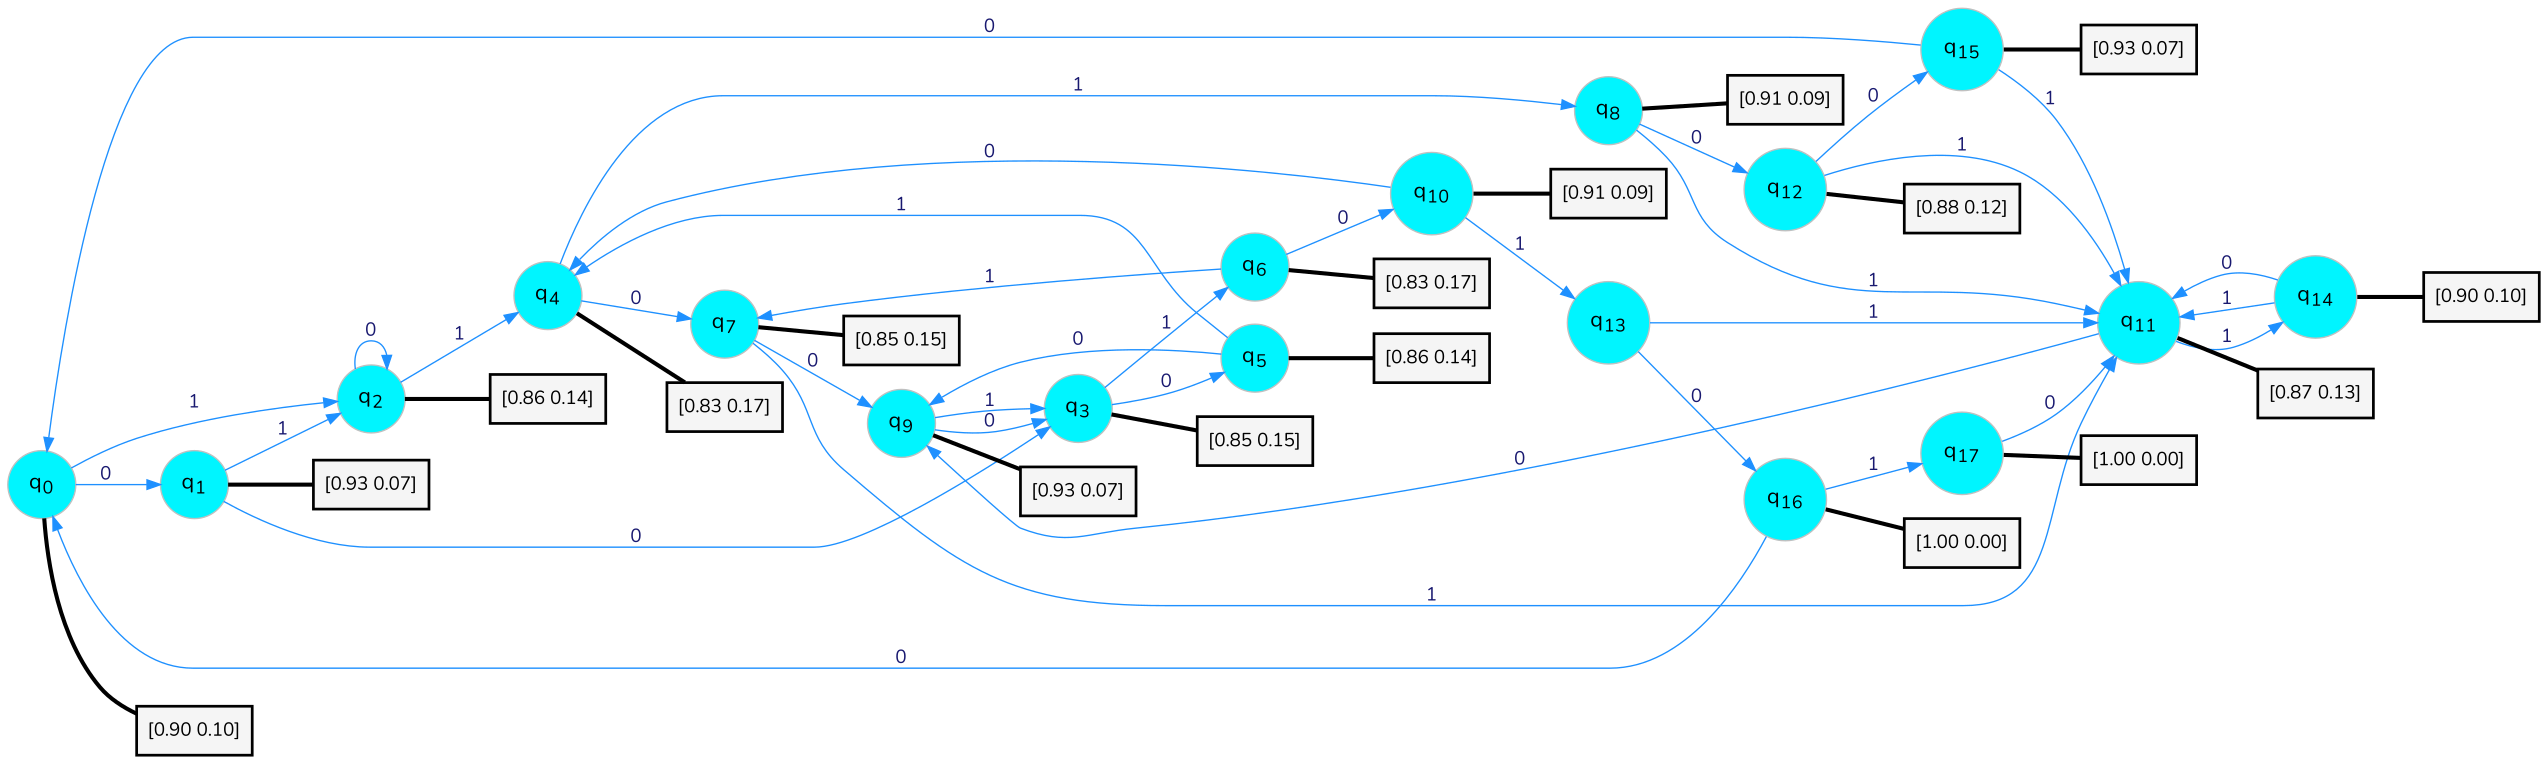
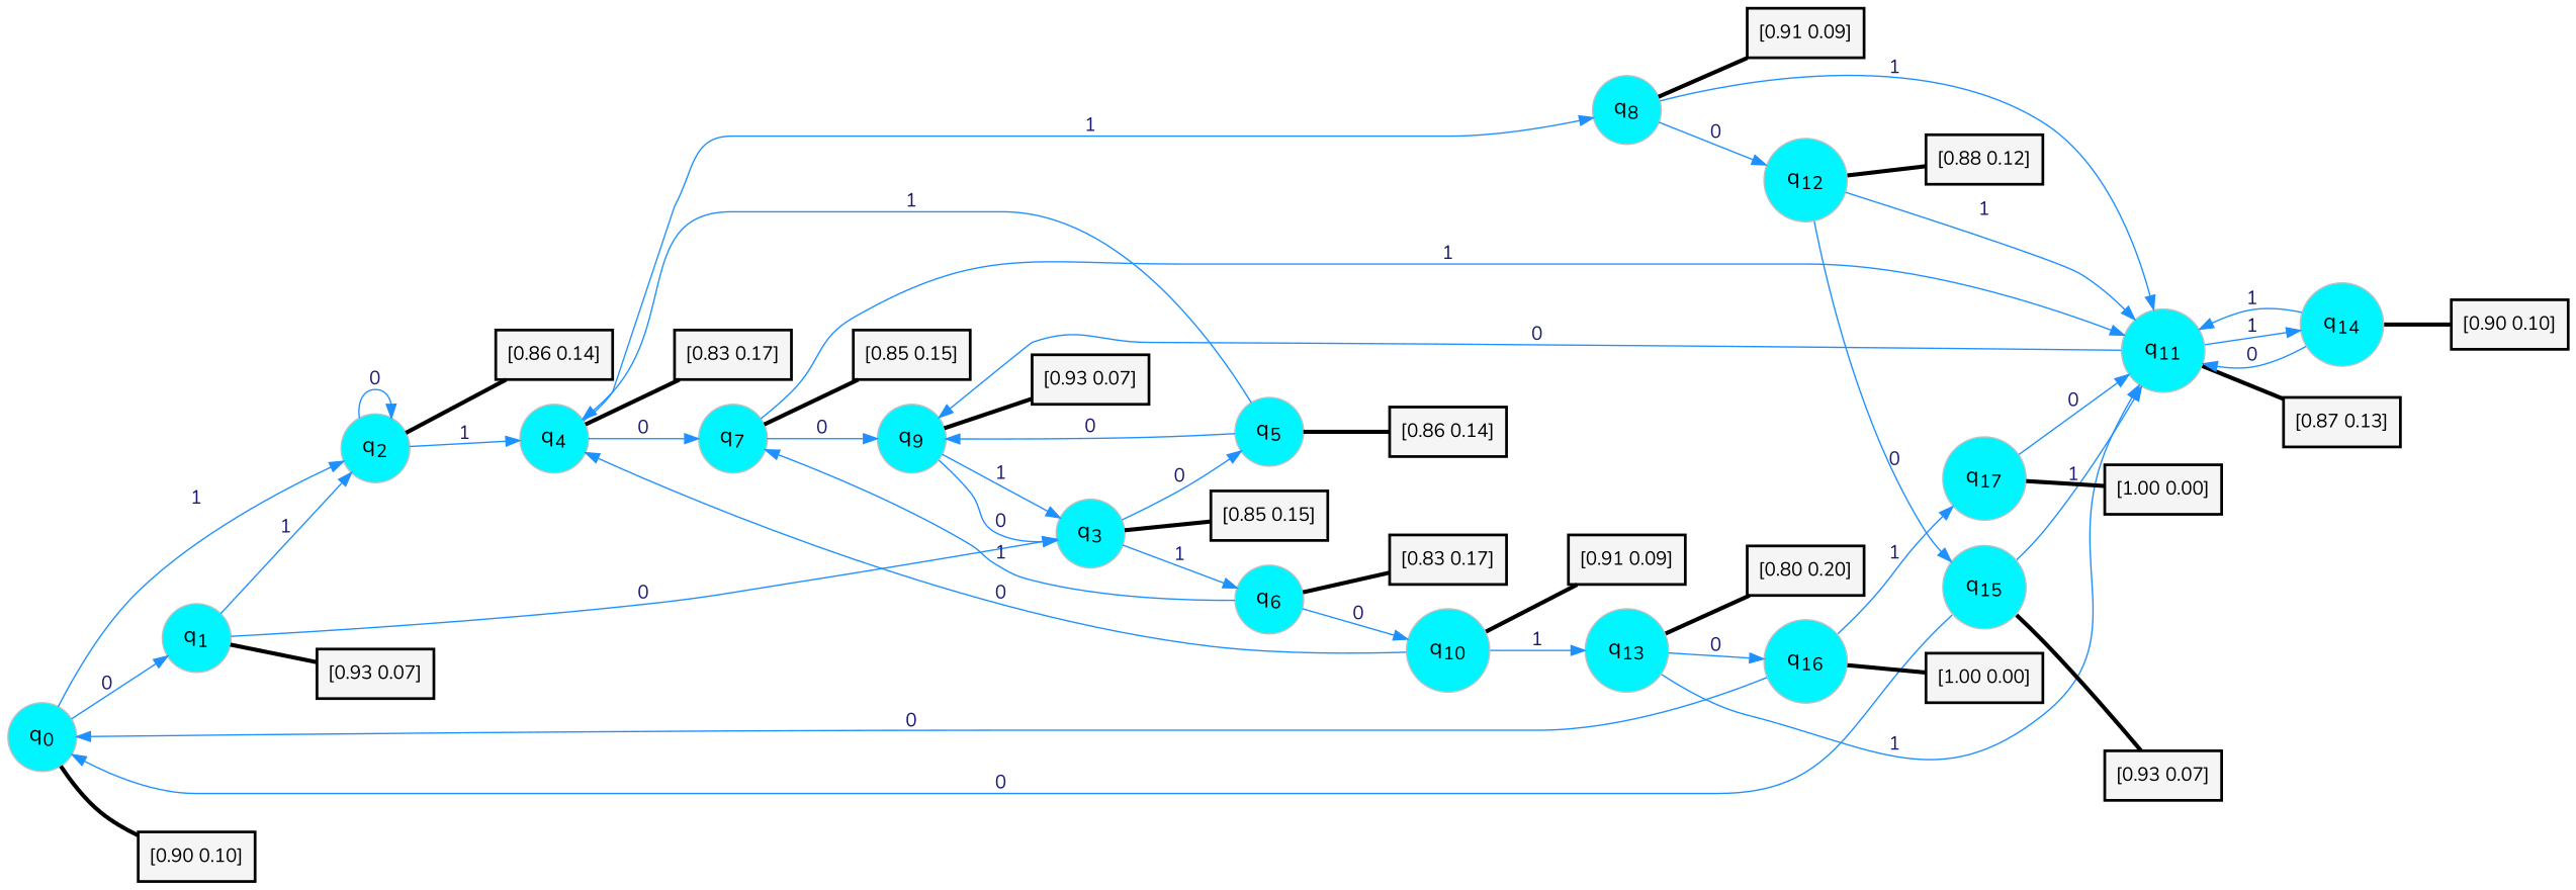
  digraph {
    rankdir=LR
    fontname=Nunito
    node [color=gray fillcolor=turquoise1 fontcolor=black fontname=Nunito fontsize=16 fontweight=bold shape=circle style=filled]
    edge [arrowsize=1 color=dodgerblue1 fontcolor=midnightblue fontname=Nunito fontweight=bold penwidth=1 style=solid weight=20]
    n1 [label=<q<SUB>0</SUB>>]
    n2 [label=<q<SUB>1</SUB>>]
    n3 [label=<q<SUB>2</SUB>>]
    n4 [color=black fillcolor=whitesmoke fontsize=14 label="[0.90 0.10]" penwidth=2 shape=box]
    n5 [label=<q<SUB>3</SUB>>]
    n6 [color=black fillcolor=whitesmoke fontsize=14 label="[0.93 0.07]" penwidth=2 shape=box]
    n7 [label=<q<SUB>4</SUB>>]
    n8 [color=black fillcolor=whitesmoke fontsize=14 label="[0.86 0.14]" penwidth=2 shape=box]
    n9 [label=<q<SUB>5</SUB>>]
    n10 [label=<q<SUB>6</SUB>>]
    n11 [color=black fillcolor=whitesmoke fontsize=14 label="[0.85 0.15]" penwidth=2 shape=box]
    n12 [label=<q<SUB>7</SUB>>]
    n13 [label=<q<SUB>8</SUB>>]
    n14 [color=black fillcolor=whitesmoke fontsize=14 label="[0.83 0.17]" penwidth=2 shape=box]
    n15 [label=<q<SUB>9</SUB>>]
    n16 [color=black fillcolor=whitesmoke fontsize=14 label="[0.86 0.14]" penwidth=2 shape=box]
    n17 [label=<q<SUB>10</SUB>>]
    n18 [color=black fillcolor=whitesmoke fontsize=14 label="[0.83 0.17]" penwidth=2 shape=box]
    n19 [label=<q<SUB>11</SUB>>]
    n20 [color=black fillcolor=whitesmoke fontsize=14 label="[0.85 0.15]" penwidth=2 shape=box]
    n21 [label=<q<SUB>12</SUB>>]
    n22 [color=black fillcolor=whitesmoke fontsize=14 label="[0.91 0.09]" penwidth=2 shape=box]
    n23 [color=black fillcolor=whitesmoke fontsize=14 label="[0.93 0.07]" penwidth=2 shape=box]
    n24 [label=<q<SUB>13</SUB>>]
    n25 [color=black fillcolor=whitesmoke fontsize=14 label="[0.91 0.09]" penwidth=2 shape=box]
    n26 [label=<q<SUB>14</SUB>>]
    n27 [color=black fillcolor=whitesmoke fontsize=14 label="[0.87 0.13]" penwidth=2 shape=box]
    n28 [label=<q<SUB>15</SUB>>]
    n29 [color=black fillcolor=whitesmoke fontsize=14 label="[0.88 0.12]" penwidth=2 shape=box]
    n30 [label=<q<SUB>16</SUB>>]
+   n31 [color=black fillcolor=whitesmoke fontsize=14 label="[0.80 0.20]" penwidth=2 shape=box]
    n32 [color=black fillcolor=whitesmoke fontsize=14 label="[0.90 0.10]" penwidth=2 shape=box]
    n33 [color=black fillcolor=whitesmoke fontsize=14 label="[0.93 0.07]" penwidth=2 shape=box]
    n34 [label=<q<SUB>17</SUB>>]
    n35 [color=black fillcolor=whitesmoke fontsize=14 label="[1.00 0.00]" penwidth=2 shape=box]
    n36 [color=black fillcolor=whitesmoke fontsize=14 label="[1.00 0.00]" penwidth=2 shape=box]
    n1 -> n2 [label=0]
    n1 -> n3 [label=1]
    n1 -> n4 [arrowhead=none color=black penwidth=3]
    n2 -> n3 [label=1]
    n2 -> n5 [label=0]
    n2 -> n6 [arrowhead=none color=black penwidth=3]
    n3 -> n3 [label=0]
    n3 -> n7 [label=1]
    n3 -> n8 [arrowhead=none color=black penwidth=3]
    n5 -> n9 [label=0]
    n5 -> n10 [label=1]
    n5 -> n11 [arrowhead=none color=black penwidth=3]
    n7 -> n12 [label=0]
    n7 -> n13 [label=1]
    n7 -> n14 [arrowhead=none color=black penwidth=3]
    n9 -> n7 [label=1]
    n9 -> n15 [label=0]
    n9 -> n16 [arrowhead=none color=black penwidth=3]
    n10 -> n12 [label=1]
    n10 -> n17 [label=0]
    n10 -> n18 [arrowhead=none color=black penwidth=3]
    n12 -> n15 [label=0]
    n12 -> n19 [label=1]
    n12 -> n20 [arrowhead=none color=black penwidth=3]
    n13 -> n19 [label=1]
    n13 -> n21 [label=0]
    n13 -> n22 [arrowhead=none color=black penwidth=3]
    n15 -> n5 [label=0]
    n15 -> n5 [label=1]
    n15 -> n23 [arrowhead=none color=black penwidth=3]
    n17 -> n7 [label=0]
    n17 -> n24 [label=1]
    n17 -> n25 [arrowhead=none color=black penwidth=3]
    n19 -> n15 [label=0]
    n19 -> n26 [label=1]
    n19 -> n27 [arrowhead=none color=black penwidth=3]
    n21 -> n19 [label=1]
    n21 -> n28 [label=0]
    n21 -> n29 [arrowhead=none color=black penwidth=3]
    n24 -> n19 [label=1]
    n24 -> n30 [label=0]
+   n24 -> n31 [arrowhead=none color=black penwidth=3]
    n26 -> n19 [label=0]
    n26 -> n19 [label=1]
    n26 -> n32 [arrowhead=none color=black penwidth=3]
    n28 -> n1 [label=0]
    n28 -> n19 [label=1]
    n28 -> n33 [arrowhead=none color=black penwidth=3]
    n30 -> n1 [label=0]
    n30 -> n34 [label=1]
    n30 -> n35 [arrowhead=none color=black penwidth=3]
    n34 -> n19 [label=0]
    n34 -> n36 [arrowhead=none color=black penwidth=3]
  }
